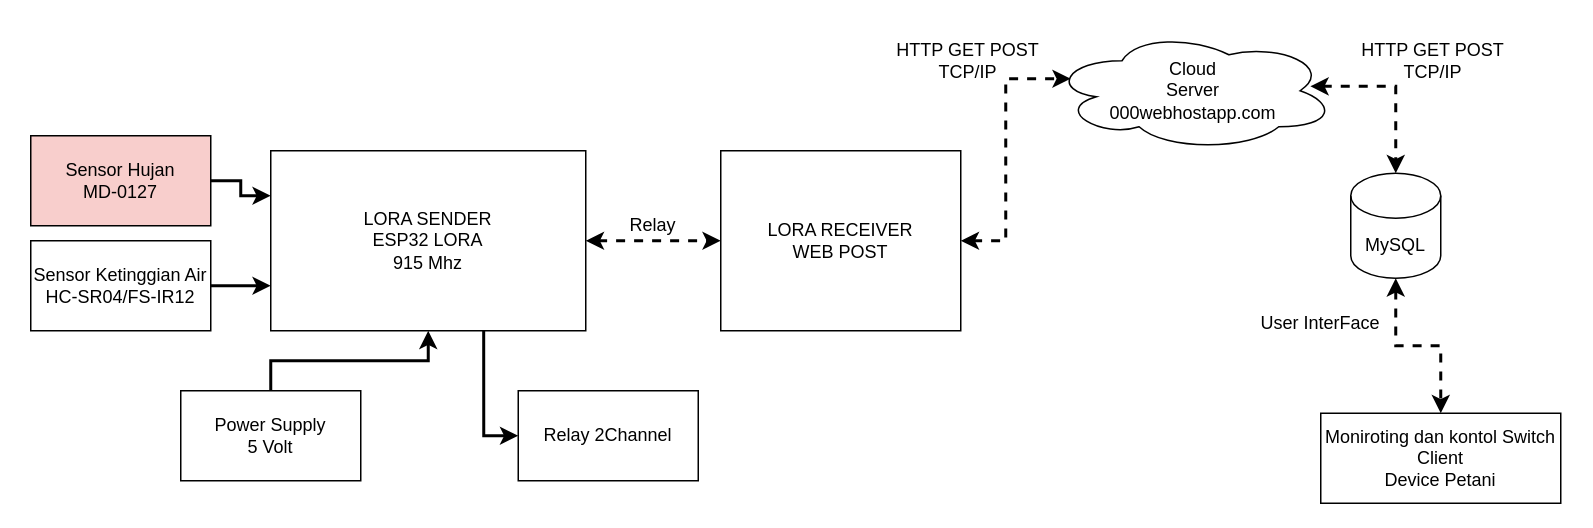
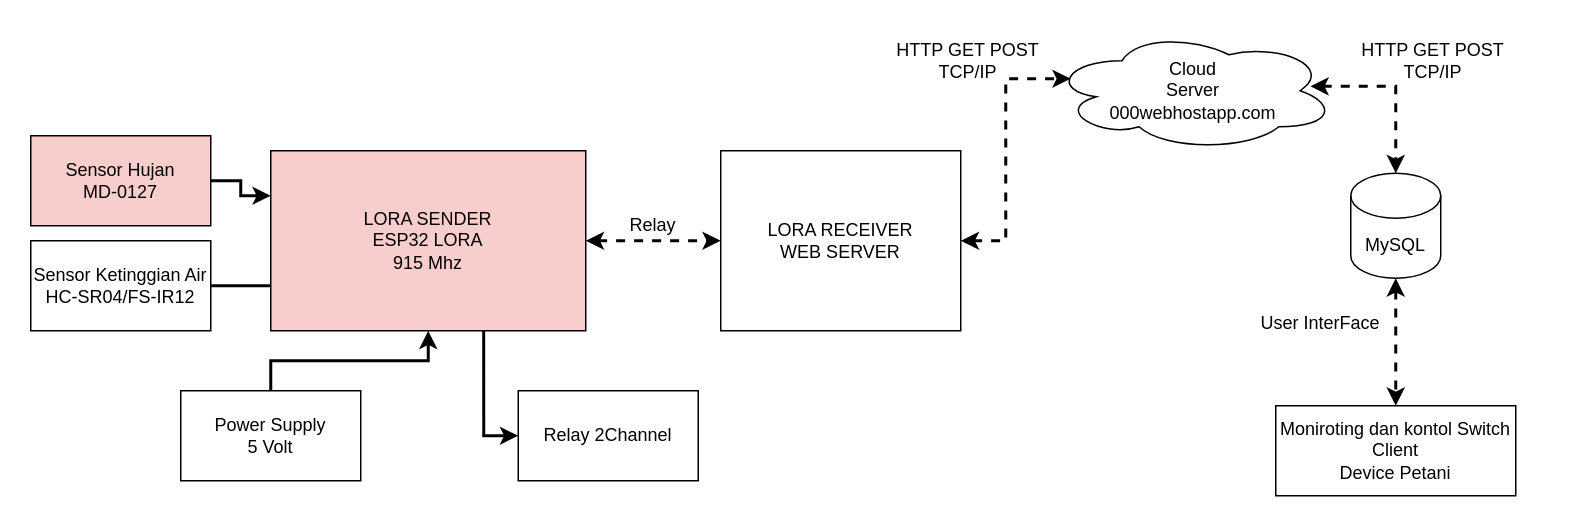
  <mxCell id="0" />
  <mxCell id="1" parent="0" />
  <mxCell id="2" style="edgeStyle=orthogonalEdgeStyle;rounded=0;orthogonalLoop=1;jettySize=auto;html=1;entryX=0.07;entryY=0.4;entryDx=0;entryDy=0;entryPerimeter=0;dashed=1;strokeWidth=2;startArrow=classic;startFill=1;" edge="1" parent="1" source="21" target="12"><mxGeometry relative="1" as="geometry" /></mxCell>
  <mxCell id="3" style="edgeStyle=orthogonalEdgeStyle;rounded=0;orthogonalLoop=1;jettySize=auto;html=1;entryX=0;entryY=0.5;entryDx=0;entryDy=0;startArrow=none;startFill=0;strokeWidth=2;exitX=0.676;exitY=1;exitDx=0;exitDy=0;exitPerimeter=0;" edge="1" parent="1" source="4" target="14"><mxGeometry relative="1" as="geometry" /></mxCell>
- <mxCell id="4" value="&lt;div&gt;LORA SENDER&lt;br&gt;&lt;/div&gt;&lt;div&gt;ESP32 LORA &lt;br&gt;&lt;/div&gt;&lt;div&gt;915 Mhz&lt;/div&gt;" style="rounded=0;whiteSpace=wrap;html=1;" vertex="1" parent="1"><mxGeometry x="180" y="100" width="210" height="120" as="geometry" /></mxCell>
+ <mxCell id="4" value="&lt;div&gt;LORA SENDER&lt;br&gt;&lt;/div&gt;&lt;div&gt;ESP32 LORA &lt;br&gt;&lt;/div&gt;&lt;div&gt;915 Mhz&lt;/div&gt;" style="rounded=0;whiteSpace=wrap;html=1;fillColor=#f8cecc;" vertex="1" parent="1"><mxGeometry x="180" y="100" width="210" height="120" as="geometry" /></mxCell>
  <mxCell id="5" value="" style="edgeStyle=orthogonalEdgeStyle;rounded=0;orthogonalLoop=1;jettySize=auto;html=1;entryX=0;entryY=0.25;entryDx=0;entryDy=0;strokeWidth=2;" edge="1" parent="1" source="6" target="4"><mxGeometry relative="1" as="geometry" /></mxCell>
  <mxCell id="6" value="&lt;div&gt;Sensor Hujan&lt;/div&gt;&lt;div&gt;MD-0127&lt;br&gt;&lt;/div&gt;" style="rounded=0;whiteSpace=wrap;html=1;fillColor=#f8cecc;" vertex="1" parent="1"><mxGeometry x="20" y="90" width="120" height="60" as="geometry" /></mxCell>
- <mxCell id="7" value="" style="edgeStyle=orthogonalEdgeStyle;rounded=0;orthogonalLoop=1;jettySize=auto;html=1;entryX=0;entryY=0.75;entryDx=0;entryDy=0;strokeWidth=2;" edge="1" parent="1" source="8" target="4"><mxGeometry relative="1" as="geometry" /></mxCell>
+ <mxCell id="7" value="" style="edgeStyle=orthogonalEdgeStyle;rounded=0;orthogonalLoop=1;jettySize=auto;html=1;entryX=0;entryY=0.75;entryDx=0;entryDy=0;strokeWidth=2;endArrow=none;" edge="1" parent="1" source="8" target="4"><mxGeometry relative="1" as="geometry" /></mxCell>
  <mxCell id="8" value="&lt;div&gt;Sensor Ketinggian Air&lt;/div&gt;&lt;div&gt;HC-SR04/FS-IR12&lt;br&gt;&lt;/div&gt;" style="rounded=0;whiteSpace=wrap;html=1;" vertex="1" parent="1"><mxGeometry x="20" y="160" width="120" height="60" as="geometry" /></mxCell>
  <mxCell id="9" value="" style="edgeStyle=orthogonalEdgeStyle;rounded=0;orthogonalLoop=1;jettySize=auto;html=1;strokeWidth=2;" edge="1" parent="1" source="10" target="4"><mxGeometry relative="1" as="geometry" /></mxCell>
  <mxCell id="10" value="&lt;div&gt;Power Supply&lt;/div&gt;&lt;div&gt;5 Volt&lt;br&gt;&lt;/div&gt;" style="rounded=0;whiteSpace=wrap;html=1;" vertex="1" parent="1"><mxGeometry x="120" y="260" width="120" height="60" as="geometry" /></mxCell>
  <mxCell id="11" style="edgeStyle=orthogonalEdgeStyle;rounded=0;orthogonalLoop=1;jettySize=auto;html=1;dashed=1;startArrow=classic;startFill=1;strokeWidth=2;exitX=0.5;exitY=1;exitDx=0;exitDy=0;exitPerimeter=0;entryX=0.5;entryY=0;entryDx=0;entryDy=0;" edge="1" parent="1" source="18" target="13"><mxGeometry relative="1" as="geometry"><mxPoint x="1210" y="294" as="targetPoint" /></mxGeometry></mxCell>
  <mxCell id="12" value="&lt;div&gt;Cloud&lt;/div&gt;&lt;div&gt;Server&lt;br&gt;&lt;/div&gt;&lt;div&gt;000webhostapp.com&lt;br&gt;&lt;/div&gt;" style="ellipse;shape=cloud;whiteSpace=wrap;html=1;" vertex="1" parent="1"><mxGeometry x="700" y="20" width="190" height="80" as="geometry" /></mxCell>
- <mxCell id="13" value="&lt;div&gt;Moniroting dan kontol Switch Client&lt;/div&gt;&lt;div&gt;Device Petani&lt;br&gt;&lt;/div&gt;" style="rounded=0;whiteSpace=wrap;html=1;" vertex="1" parent="1"><mxGeometry x="880" y="275" width="160" height="60" as="geometry" /></mxCell>
+ <mxCell id="13" value="&lt;div&gt;Moniroting dan kontol Switch Client&lt;/div&gt;&lt;div&gt;Device Petani&lt;br&gt;&lt;/div&gt;" style="rounded=0;whiteSpace=wrap;html=1;" vertex="1" parent="1"><mxGeometry x="850" y="270" width="160" height="60" as="geometry" /></mxCell>
  <mxCell id="14" value="Relay 2Channel" style="rounded=0;whiteSpace=wrap;html=1;" vertex="1" parent="1"><mxGeometry x="345" y="260" width="120" height="60" as="geometry" /></mxCell>
  <mxCell id="15" value="User InterFace" style="text;html=1;strokeColor=none;fillColor=none;align=center;verticalAlign=middle;whiteSpace=wrap;rounded=0;" vertex="1" parent="1"><mxGeometry x="810" y="205" width="140" height="20" as="geometry" /></mxCell>
  <mxCell id="16" value="&lt;div&gt;HTTP GET POST &lt;br&gt;&lt;/div&gt;&lt;div&gt;TCP/IP&lt;br&gt;&lt;/div&gt;" style="text;html=1;strokeColor=none;fillColor=none;align=center;verticalAlign=middle;whiteSpace=wrap;rounded=0;" vertex="1" parent="1"><mxGeometry x="560" y="30" width="170" height="20" as="geometry" /></mxCell>
  <mxCell id="17" value="&lt;div&gt;HTTP GET POST &lt;br&gt;&lt;/div&gt;&lt;div&gt;TCP/IP&lt;br&gt;&lt;/div&gt;" style="text;html=1;strokeColor=none;fillColor=none;align=center;verticalAlign=middle;whiteSpace=wrap;rounded=0;" vertex="1" parent="1"><mxGeometry x="870" y="30" width="170" height="20" as="geometry" /></mxCell>
  <mxCell id="18" value="MySQL" style="shape=cylinder3;whiteSpace=wrap;html=1;boundedLbl=1;backgroundOutline=1;size=15;" vertex="1" parent="1"><mxGeometry x="900" y="115" width="60" height="70" as="geometry" /></mxCell>
  <mxCell id="19" style="edgeStyle=orthogonalEdgeStyle;rounded=0;orthogonalLoop=1;jettySize=auto;html=1;dashed=1;startArrow=classic;startFill=1;strokeWidth=2;exitX=0.911;exitY=0.463;exitDx=0;exitDy=0;exitPerimeter=0;" edge="1" parent="1" source="12" target="18"><mxGeometry relative="1" as="geometry"><mxPoint x="1023.09" y="167.04" as="sourcePoint" /><mxPoint x="1130" y="350" as="targetPoint" /></mxGeometry></mxCell>
  <mxCell id="20" value="Relay" style="text;html=1;strokeColor=none;fillColor=none;align=center;verticalAlign=middle;whiteSpace=wrap;rounded=0;" vertex="1" parent="1"><mxGeometry x="380" y="140" width="110" height="20" as="geometry" /></mxCell>
- <mxCell id="21" value="&lt;div&gt;LORA RECEIVER&lt;/div&gt;&lt;div&gt;WEB POST&lt;br&gt;&lt;/div&gt;" style="rounded=0;whiteSpace=wrap;html=1;" vertex="1" parent="1"><mxGeometry x="480" y="100" width="160" height="120" as="geometry" /></mxCell>
+ <mxCell id="21" value="&lt;div&gt;LORA RECEIVER&lt;/div&gt;&lt;div&gt;WEB SERVER&lt;br&gt;&lt;/div&gt;" style="rounded=0;whiteSpace=wrap;html=1;" vertex="1" parent="1"><mxGeometry x="480" y="100" width="160" height="120" as="geometry" /></mxCell>
  <mxCell id="22" style="edgeStyle=orthogonalEdgeStyle;rounded=0;orthogonalLoop=1;jettySize=auto;html=1;dashed=1;strokeWidth=2;startArrow=classic;startFill=1;" edge="1" parent="1" source="4" target="21"><mxGeometry relative="1" as="geometry"><mxPoint x="390" y="160" as="sourcePoint" /><mxPoint x="843.3" y="162" as="targetPoint" /></mxGeometry></mxCell>
